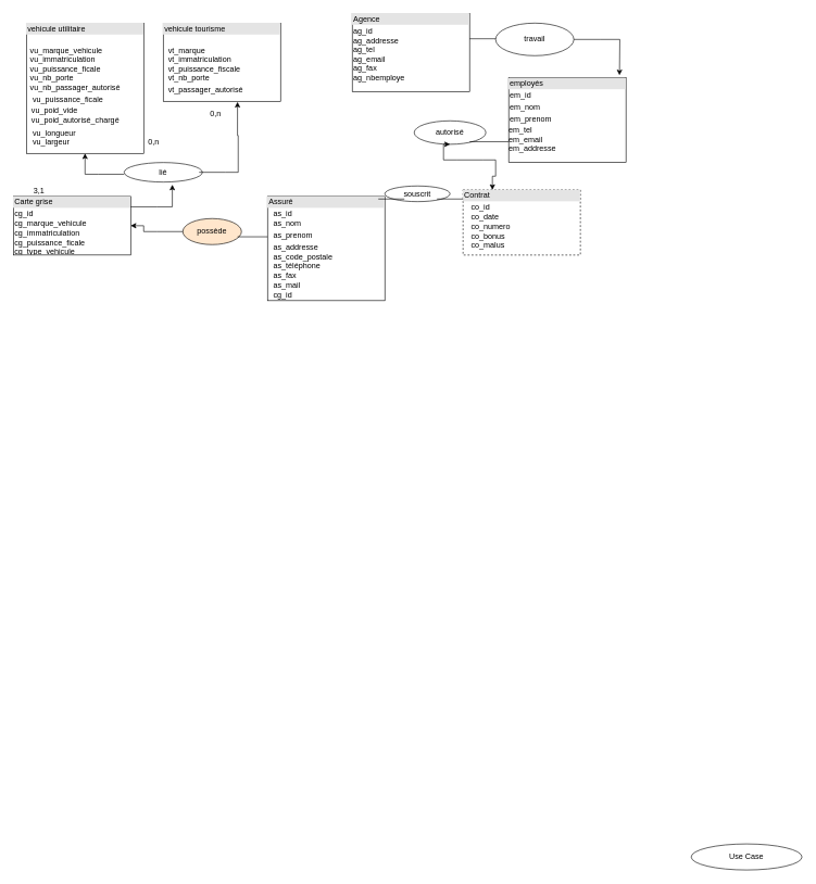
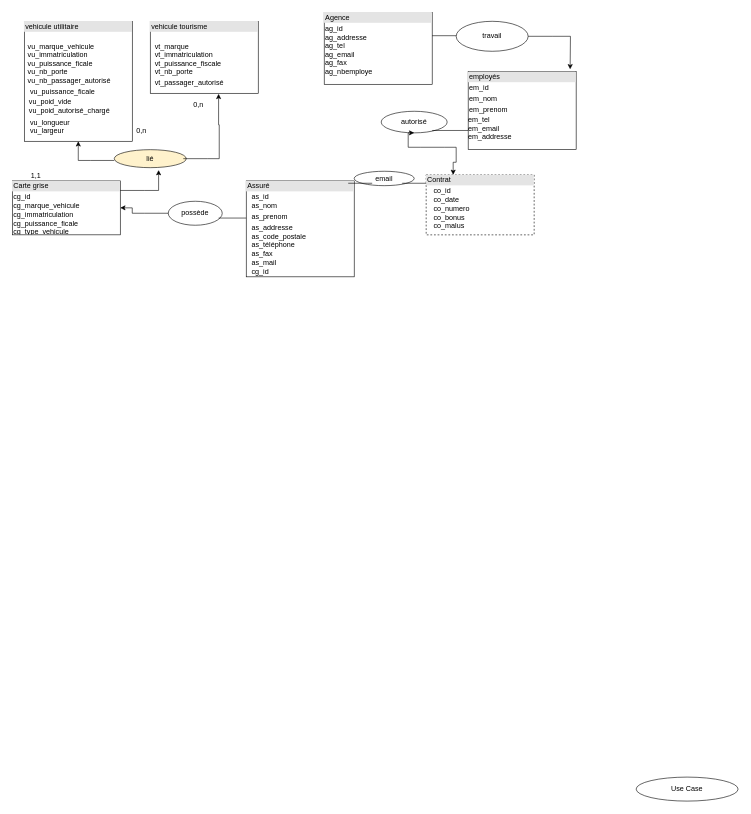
  <mxCell id="0" />
  <mxCell id="1" parent="0" />
  <mxCell id="2" value="&lt;div style=&quot;box-sizing: border-box ; width: 100% ; background: #e4e4e4 ; padding: 2px&quot;&gt;Assuré&lt;/div&gt;&lt;table style=&quot;width: 100% ; font-size: 1em&quot; cellpadding=&quot;2&quot; cellspacing=&quot;0&quot;&gt;&lt;tbody&gt;&lt;tr&gt;&lt;td&gt;&lt;br&gt;&lt;/td&gt;&lt;td&gt;as_id&lt;br&gt;as_nom&lt;/td&gt;&lt;/tr&gt;&lt;tr&gt;&lt;td&gt;&lt;br&gt;&lt;/td&gt;&lt;td&gt;as_prenom&lt;/td&gt;&lt;/tr&gt;&lt;tr&gt;&lt;td&gt;&lt;/td&gt;&lt;td&gt;as_addresse&lt;br&gt;as_code_postale&lt;br&gt;as_téléphone&lt;br&gt;as_fax&lt;br&gt;as_mail&lt;br&gt;cg_id&lt;/td&gt;&lt;/tr&gt;&lt;/tbody&gt;&lt;/table&gt;" style="verticalAlign=top;align=left;overflow=fill;html=1;" parent="1" vertex="1"><mxGeometry x="410" y="301" width="180" height="160" as="geometry" /></mxCell>
  <mxCell id="3" value="&lt;div style=&quot;box-sizing: border-box ; width: 100% ; background: #e4e4e4 ; padding: 2px&quot;&gt;Carte grise&lt;/div&gt;&lt;table style=&quot;width: 100% ; font-size: 1em&quot; cellpadding=&quot;2&quot; cellspacing=&quot;0&quot;&gt;&lt;tbody&gt;&lt;tr&gt;&lt;td&gt;cg_id&lt;br&gt;cg_marque_vehicule&lt;br&gt;cg_immatriculation&lt;br&gt;cg_puissance_ficale&lt;br&gt;cg_type_vehicule&lt;br&gt;&lt;br&gt;&lt;/td&gt;&lt;td&gt;&lt;br&gt;&lt;/td&gt;&lt;/tr&gt;&lt;tr&gt;&lt;td&gt;&lt;br&gt;&lt;/td&gt;&lt;td&gt;&lt;br&gt;&lt;/td&gt;&lt;/tr&gt;&lt;tr&gt;&lt;td&gt;&lt;/td&gt;&lt;td&gt;&lt;br&gt;&lt;/td&gt;&lt;/tr&gt;&lt;/tbody&gt;&lt;/table&gt;" style="verticalAlign=top;align=left;overflow=fill;html=1;" parent="1" vertex="1"><mxGeometry x="20" y="301" width="180" height="90" as="geometry" /></mxCell>
  <mxCell id="4" value="&lt;div style=&quot;box-sizing: border-box ; width: 100% ; background: #e4e4e4 ; padding: 2px&quot;&gt;Contrat&lt;/div&gt;&lt;table style=&quot;width: 100% ; font-size: 1em&quot; cellpadding=&quot;2&quot; cellspacing=&quot;0&quot;&gt;&lt;tbody&gt;&lt;tr&gt;&lt;td&gt;&lt;br&gt;&lt;/td&gt;&lt;td&gt;co_id&lt;br&gt;co_date&lt;br&gt;co_numero&lt;br&gt;co_bonus&lt;br&gt;co_malus&lt;br&gt;&lt;br&gt;&lt;br&gt;&lt;br&gt;&lt;/td&gt;&lt;/tr&gt;&lt;/tbody&gt;&lt;/table&gt;" style="verticalAlign=top;align=left;overflow=fill;html=1;dashed=1;" parent="1" vertex="1"><mxGeometry x="710" y="291" width="180" height="100" as="geometry" /></mxCell>
  <mxCell id="5" value="&lt;div style=&quot;box-sizing: border-box ; width: 100% ; background: #e4e4e4 ; padding: 2px&quot;&gt;vehicule utilitaire&lt;/div&gt;&lt;table style=&quot;width: 100% ; font-size: 1em&quot; cellpadding=&quot;2&quot; cellspacing=&quot;0&quot;&gt;&lt;tbody&gt;&lt;tr&gt;&lt;td&gt;&lt;br&gt;&lt;/td&gt;&lt;td&gt;&lt;br&gt;vu_marque_vehicule&lt;br&gt;vu_immatriculation&lt;br&gt;vu_puissance_ficale&lt;br&gt;vu_nb_porte&lt;br&gt;vu_nb_passager_autorisé&lt;br&gt;&lt;table cellpadding=&quot;2&quot; cellspacing=&quot;0&quot; style=&quot;font-size: 1em ; width: 188px&quot;&gt;&lt;tbody&gt;&lt;tr&gt;&lt;td&gt;&lt;table cellpadding=&quot;2&quot; cellspacing=&quot;0&quot; style=&quot;font-size: 1em ; width: 180px&quot;&gt;&lt;tbody&gt;&lt;tr&gt;&lt;td&gt;vu_puissance_ficale&lt;br&gt;&lt;/td&gt;&lt;td&gt;&lt;br&gt;&lt;/td&gt;&lt;/tr&gt;&lt;/tbody&gt;&lt;/table&gt;&lt;span style=&quot;font-size: 1em&quot;&gt;vu_poid_vide&lt;/span&gt;&lt;br&gt;vu_poid_autorisé_chargé&lt;/td&gt;&lt;/tr&gt;&lt;tr&gt;&lt;td&gt;&lt;table cellpadding=&quot;2&quot; cellspacing=&quot;0&quot; style=&quot;font-size: 1em ; width: 188px&quot;&gt;&lt;tbody&gt;&lt;tr&gt;&lt;td&gt;vu_longueur&lt;br&gt;vu_largeur&lt;/td&gt;&lt;/tr&gt;&lt;/tbody&gt;&lt;/table&gt;&lt;/td&gt;&lt;/tr&gt;&lt;/tbody&gt;&lt;/table&gt;&lt;br&gt;&lt;/td&gt;&lt;/tr&gt;&lt;tr&gt;&lt;td&gt;&lt;br&gt;&lt;/td&gt;&lt;td&gt;&lt;br&gt;&lt;/td&gt;&lt;/tr&gt;&lt;tr&gt;&lt;td&gt;&lt;/td&gt;&lt;td&gt;&lt;br&gt;&lt;/td&gt;&lt;/tr&gt;&lt;/tbody&gt;&lt;/table&gt;" style="verticalAlign=top;align=left;overflow=fill;html=1;" parent="1" vertex="1"><mxGeometry x="40" y="35" width="180" height="200" as="geometry" /></mxCell>
  <mxCell id="6" value="&lt;div style=&quot;box-sizing: border-box ; width: 100% ; background: #e4e4e4 ; padding: 2px&quot;&gt;Agence&lt;/div&gt;&lt;table style=&quot;width: 100% ; font-size: 1em&quot; cellpadding=&quot;2&quot; cellspacing=&quot;0&quot;&gt;&lt;tbody&gt;&lt;tr&gt;&lt;td&gt;ag_id&lt;br&gt;ag_addresse&lt;br&gt;ag_tel&lt;br&gt;ag_email&lt;br&gt;ag_fax&lt;br&gt;ag_nbemploye&lt;/td&gt;&lt;td&gt;&lt;/td&gt;&lt;/tr&gt;&lt;/tbody&gt;&lt;/table&gt;" style="verticalAlign=top;align=left;overflow=fill;html=1;" parent="1" vertex="1"><mxGeometry x="540" y="20" width="180" height="120" as="geometry" /></mxCell>
  <mxCell id="7" value="&lt;div style=&quot;box-sizing: border-box ; width: 100% ; background: #e4e4e4 ; padding: 2px&quot;&gt;employés&lt;/div&gt;&lt;table style=&quot;width: 100% ; font-size: 1em&quot; cellpadding=&quot;2&quot; cellspacing=&quot;0&quot;&gt;&lt;tbody&gt;&lt;tr&gt;&lt;td&gt;em_id&lt;/td&gt;&lt;td&gt;&lt;br&gt;&lt;/td&gt;&lt;/tr&gt;&lt;tr&gt;&lt;td&gt;em_nom&lt;/td&gt;&lt;td&gt;&lt;br&gt;&lt;/td&gt;&lt;/tr&gt;&lt;tr&gt;&lt;td&gt;em_prenom&lt;/td&gt;&lt;td&gt;&lt;br&gt;&lt;/td&gt;&lt;/tr&gt;&lt;/tbody&gt;&lt;/table&gt;em_tel&lt;br&gt;em_email&lt;br&gt;em_addresse" style="verticalAlign=top;align=left;overflow=fill;html=1;" vertex="1" parent="1"><mxGeometry x="780" y="119" width="180" height="130" as="geometry" /></mxCell>
  <mxCell id="8" value="Use Case" style="ellipse;whiteSpace=wrap;html=1;" vertex="1" parent="1"><mxGeometry x="1060" y="1295" width="170" height="40" as="geometry" /></mxCell>
  <mxCell id="9" value="&lt;div style=&quot;box-sizing: border-box ; width: 100% ; background: #e4e4e4 ; padding: 2px&quot;&gt;vehicule tourisme&lt;/div&gt;&lt;table style=&quot;width: 100% ; font-size: 1em&quot; cellpadding=&quot;2&quot; cellspacing=&quot;0&quot;&gt;&lt;tbody&gt;&lt;tr&gt;&lt;td&gt;&lt;br&gt;&lt;/td&gt;&lt;td&gt;&lt;br&gt;vt_marque&lt;br&gt;vt_immatriculation&lt;br&gt;vt_puissance_fiscale&lt;br&gt;vt_nb_porte&lt;/td&gt;&lt;/tr&gt;&lt;tr&gt;&lt;td&gt;&lt;br&gt;&lt;/td&gt;&lt;td&gt;vt_passager_autorisé&lt;/td&gt;&lt;/tr&gt;&lt;tr&gt;&lt;td&gt;&lt;br&gt;&lt;/td&gt;&lt;td&gt;&lt;br&gt;&lt;/td&gt;&lt;/tr&gt;&lt;/tbody&gt;&lt;/table&gt;" style="verticalAlign=top;align=left;overflow=fill;html=1;" vertex="1" parent="1"><mxGeometry x="250" y="35" width="180" height="120" as="geometry" /></mxCell>
- <mxCell id="10" value="lié" style="ellipse;whiteSpace=wrap;html=1;" vertex="1" parent="1"><mxGeometry x="190" y="249" width="120" height="30" as="geometry" /></mxCell>
- <mxCell id="11" value="possède" style="ellipse;whiteSpace=wrap;html=1;fillColor=#ffe6cc;" vertex="1" parent="1"><mxGeometry x="280" y="335" width="90" height="40" as="geometry" /></mxCell>
- <mxCell id="12" value="souscrit" style="ellipse;whiteSpace=wrap;html=1;" vertex="1" parent="1"><mxGeometry x="590" y="285" width="100" height="24" as="geometry" /></mxCell>
+ <mxCell id="10" value="lié" style="ellipse;whiteSpace=wrap;html=1;fillColor=#fff2cc;" vertex="1" parent="1"><mxGeometry x="190" y="249" width="120" height="30" as="geometry" /></mxCell>
+ <mxCell id="11" value="possède" style="ellipse;whiteSpace=wrap;html=1;" vertex="1" parent="1"><mxGeometry x="280" y="335" width="90" height="40" as="geometry" /></mxCell>
+ <mxCell id="12" value="email" style="ellipse;whiteSpace=wrap;html=1;" vertex="1" parent="1"><mxGeometry x="590" y="285" width="100" height="24" as="geometry" /></mxCell>
  <mxCell id="13" value="autorisé" style="ellipse;whiteSpace=wrap;html=1;" vertex="1" parent="1"><mxGeometry x="635" y="185" width="110" height="36" as="geometry" /></mxCell>
  <mxCell id="14" value="travail" style="ellipse;whiteSpace=wrap;html=1;" vertex="1" parent="1"><mxGeometry x="760" y="35" width="120" height="50" as="geometry" /></mxCell>
  <mxCell id="15" style="edgeStyle=orthogonalEdgeStyle;rounded=0;orthogonalLoop=1;jettySize=auto;html=1;" edge="1" parent="1" source="16" target="5"><mxGeometry relative="1" as="geometry" /></mxCell>
  <mxCell id="16" value="" style="line;strokeWidth=1;fillColor=none;align=left;verticalAlign=middle;spacingTop=-1;spacingLeft=3;spacingRight=3;rotatable=0;labelPosition=right;points=[];portConstraint=eastwest;" vertex="1" parent="1"><mxGeometry x="150" y="263" width="40" height="8" as="geometry" /></mxCell>
  <mxCell id="17" style="edgeStyle=orthogonalEdgeStyle;rounded=0;orthogonalLoop=1;jettySize=auto;html=1;entryX=0.633;entryY=1.008;entryDx=0;entryDy=0;entryPerimeter=0;" edge="1" parent="1" source="18" target="9"><mxGeometry relative="1" as="geometry" /></mxCell>
  <mxCell id="18" value="" style="line;strokeWidth=1;fillColor=none;align=left;verticalAlign=middle;spacingTop=-1;spacingLeft=3;spacingRight=3;rotatable=0;labelPosition=right;points=[];portConstraint=eastwest;" vertex="1" parent="1"><mxGeometry x="305" y="260" width="40" height="8" as="geometry" /></mxCell>
  <mxCell id="19" style="edgeStyle=orthogonalEdgeStyle;rounded=0;orthogonalLoop=1;jettySize=auto;html=1;entryX=0.616;entryY=1.133;entryDx=0;entryDy=0;entryPerimeter=0;" edge="1" parent="1" source="20" target="10"><mxGeometry relative="1" as="geometry" /></mxCell>
  <mxCell id="20" value="" style="line;strokeWidth=1;fillColor=none;align=left;verticalAlign=middle;spacingTop=-1;spacingLeft=3;spacingRight=3;rotatable=0;labelPosition=right;points=[];portConstraint=eastwest;" vertex="1" parent="1"><mxGeometry x="200" y="313" width="40" height="8" as="geometry" /></mxCell>
  <mxCell id="21" style="edgeStyle=orthogonalEdgeStyle;rounded=0;orthogonalLoop=1;jettySize=auto;html=1;" edge="1" parent="1" source="22" target="3"><mxGeometry relative="1" as="geometry" /></mxCell>
  <mxCell id="22" value="" style="line;strokeWidth=1;fillColor=none;align=left;verticalAlign=middle;spacingTop=-1;spacingLeft=3;spacingRight=3;rotatable=0;labelPosition=right;points=[];portConstraint=eastwest;" vertex="1" parent="1"><mxGeometry x="240" y="351" width="40" height="8" as="geometry" /></mxCell>
  <mxCell id="23" value="" style="line;strokeWidth=1;fillColor=none;align=left;verticalAlign=middle;spacingTop=-1;spacingLeft=3;spacingRight=3;rotatable=0;labelPosition=right;points=[];portConstraint=eastwest;" vertex="1" parent="1"><mxGeometry x="364" y="359" width="46" height="8" as="geometry" /></mxCell>
  <mxCell id="24" value="" style="line;strokeWidth=1;fillColor=none;align=left;verticalAlign=middle;spacingTop=-1;spacingLeft=3;spacingRight=3;rotatable=0;labelPosition=right;points=[];portConstraint=eastwest;" vertex="1" parent="1"><mxGeometry x="580" y="301" width="40" height="8" as="geometry" /></mxCell>
  <mxCell id="25" value="" style="line;strokeWidth=1;fillColor=none;align=left;verticalAlign=middle;spacingTop=-1;spacingLeft=3;spacingRight=3;rotatable=0;labelPosition=right;points=[];portConstraint=eastwest;" vertex="1" parent="1"><mxGeometry x="670" y="301" width="40" height="8" as="geometry" /></mxCell>
  <mxCell id="26" value="" style="line;strokeWidth=1;fillColor=none;align=left;verticalAlign=middle;spacingTop=-1;spacingLeft=3;spacingRight=3;rotatable=0;labelPosition=right;points=[];portConstraint=eastwest;" vertex="1" parent="1"><mxGeometry x="720" y="55" width="40" height="8" as="geometry" /></mxCell>
  <mxCell id="27" value="" style="line;strokeWidth=1;fillColor=none;align=left;verticalAlign=middle;spacingTop=-1;spacingLeft=3;spacingRight=3;rotatable=0;labelPosition=right;points=[];portConstraint=eastwest;" vertex="1" parent="1"><mxGeometry x="720" y="213" width="60" height="8" as="geometry" /></mxCell>
  <mxCell id="28" style="edgeStyle=orthogonalEdgeStyle;rounded=0;orthogonalLoop=1;jettySize=auto;html=1;" edge="1" parent="1" source="29"><mxGeometry relative="1" as="geometry"><mxPoint x="950" y="115" as="targetPoint" /></mxGeometry></mxCell>
  <mxCell id="29" value="" style="line;strokeWidth=1;fillColor=none;align=left;verticalAlign=middle;spacingTop=-1;spacingLeft=3;spacingRight=3;rotatable=0;labelPosition=right;points=[];portConstraint=eastwest;" vertex="1" parent="1"><mxGeometry x="880" y="56" width="40" height="8" as="geometry" /></mxCell>
  <mxCell id="30" style="edgeStyle=orthogonalEdgeStyle;rounded=0;orthogonalLoop=1;jettySize=auto;html=1;entryX=0.25;entryY=0;entryDx=0;entryDy=0;" edge="1" parent="1" source="32" target="4"><mxGeometry relative="1" as="geometry" /></mxCell>
  <mxCell id="31" style="edgeStyle=orthogonalEdgeStyle;rounded=0;orthogonalLoop=1;jettySize=auto;html=1;entryX=0.5;entryY=1;entryDx=0;entryDy=0;" edge="1" parent="1" source="32" target="13"><mxGeometry relative="1" as="geometry" /></mxCell>
  <mxCell id="32" value="" style="line;strokeWidth=1;fillColor=none;align=left;verticalAlign=middle;spacingTop=-1;spacingLeft=3;spacingRight=3;rotatable=0;labelPosition=right;points=[];portConstraint=eastwest;" vertex="1" parent="1"><mxGeometry x="700" y="241" width="40" height="8" as="geometry" /></mxCell>
  <mxCell id="33" value="0,n" style="text;html=1;align=center;verticalAlign=middle;resizable=0;points=[];autosize=1;" vertex="1" parent="1"><mxGeometry x="315" y="165" width="30" height="20" as="geometry" /></mxCell>
  <mxCell id="34" value="0,n" style="text;html=1;align=center;verticalAlign=middle;resizable=0;points=[];autosize=1;" vertex="1" parent="1"><mxGeometry x="220" y="207" width="30" height="20" as="geometry" /></mxCell>
- <mxCell id="35" value="3,1" style="text;html=1;align=center;verticalAlign=middle;resizable=0;points=[];autosize=1;" vertex="1" parent="1"><mxGeometry x="44" y="283" width="30" height="20" as="geometry" /></mxCell>
+ <mxCell id="35" value="1,1" style="text;html=1;align=center;verticalAlign=middle;resizable=0;points=[];autosize=1;" vertex="1" parent="1"><mxGeometry x="44" y="283" width="30" height="20" as="geometry" /></mxCell>
